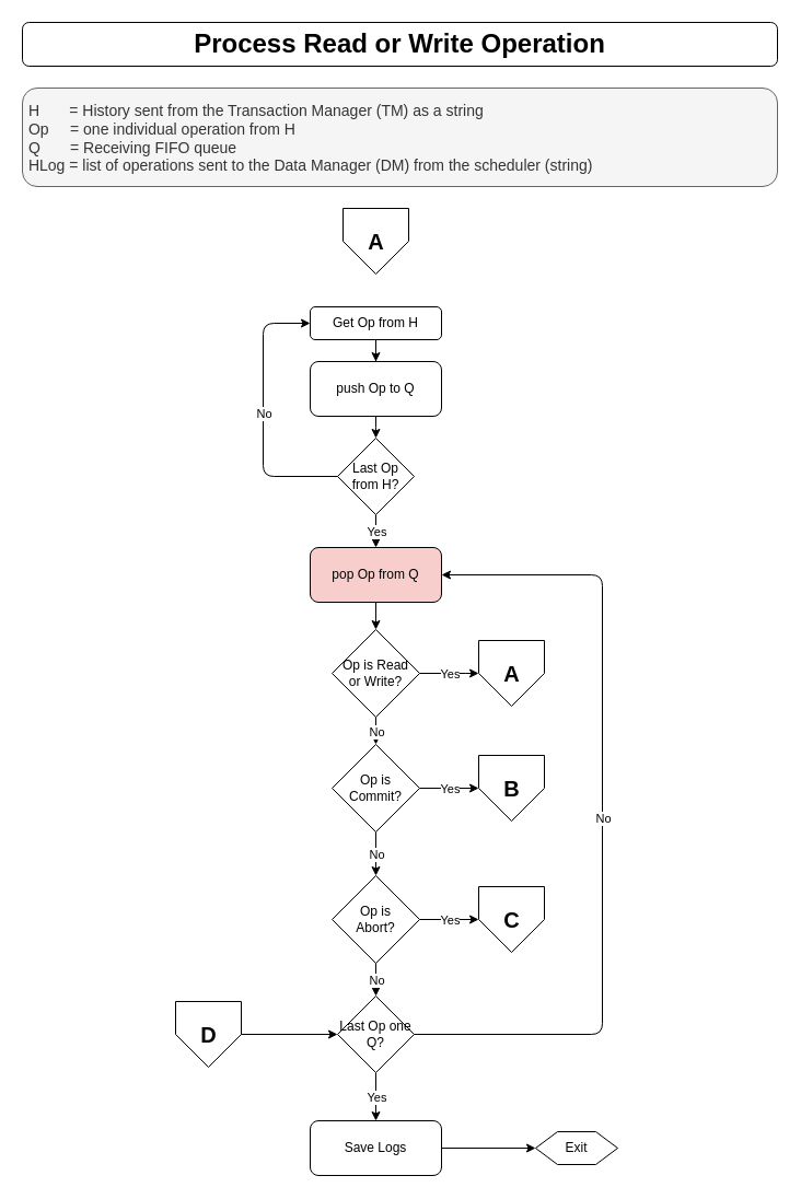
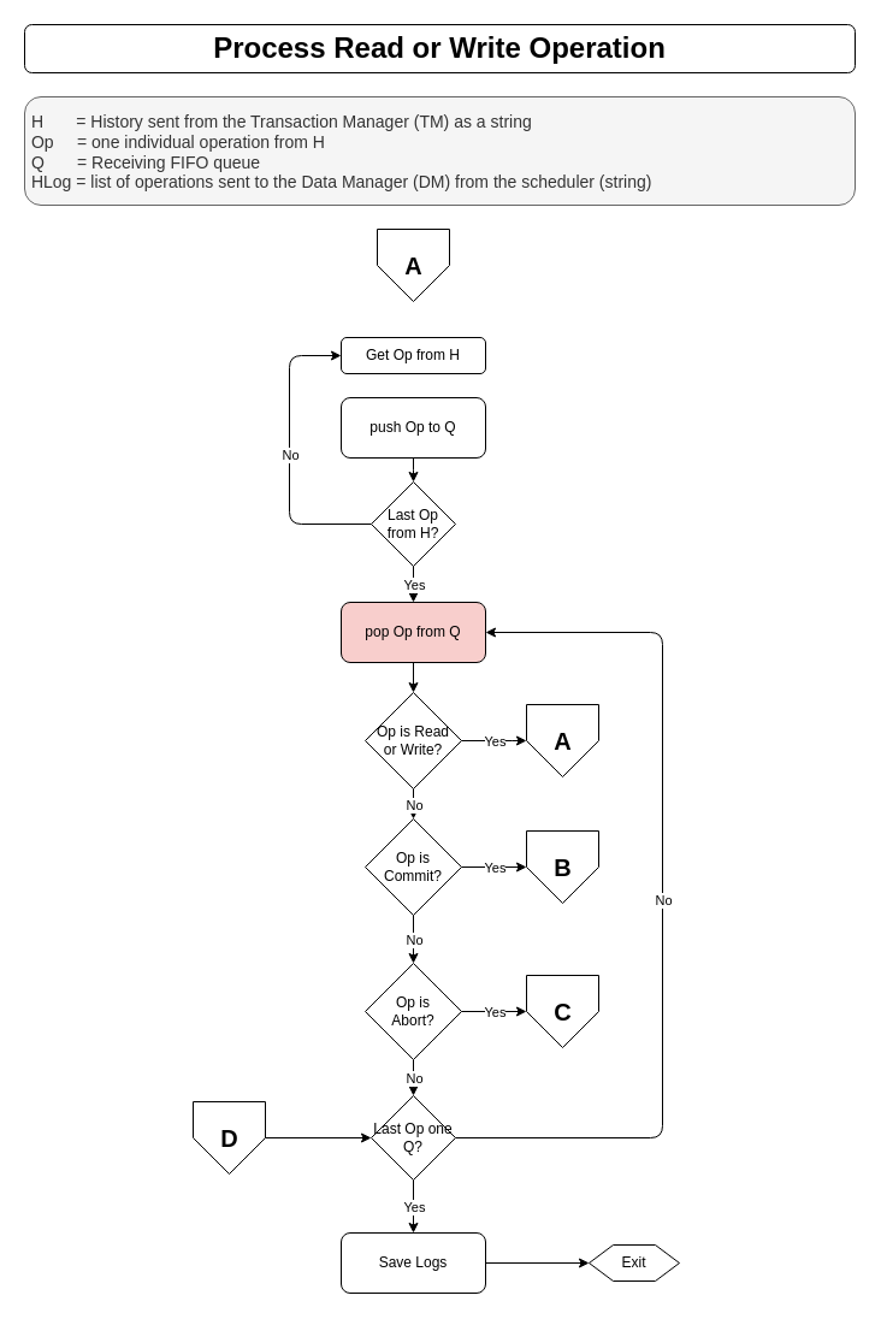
  <mxCell id="0" />
  <mxCell id="1" parent="0" />
  <mxCell id="2" value="Process Read or Write Operation" style="rounded=1;whiteSpace=wrap;html=1;fontSize=24;glass=0;strokeWidth=1;shadow=0;fontStyle=1" parent="1" vertex="1"><mxGeometry x="20" y="20" width="690" height="40" as="geometry" /></mxCell>
  <mxCell id="3" value="&amp;nbsp;H&amp;nbsp; &amp;nbsp; &amp;nbsp; &amp;nbsp;= History sent from the Transaction Manager (TM) as a string&lt;br&gt;&amp;nbsp;Op&amp;nbsp; &amp;nbsp; &amp;nbsp;= one individual operation from H&lt;br&gt;&amp;nbsp;Q&amp;nbsp; &amp;nbsp; &amp;nbsp; &amp;nbsp;= Receiving FIFO queue&lt;br&gt;&amp;nbsp;HLog = list of operations sent to the Data Manager (DM) from the scheduler (string)&lt;span style=&quot;text-align: center ; font-size: 12px&quot;&gt;&lt;font style=&quot;font-size: 12px&quot;&gt;&lt;br&gt;&lt;/font&gt;&lt;/span&gt;" style="text;html=1;align=left;verticalAlign=middle;whiteSpace=wrap;rounded=1;fontSize=14;labelBorderColor=none;spacingTop=2;spacingLeft=0;spacingBottom=0;spacingRight=0;spacing=2;perimeterSpacing=0;strokeWidth=1;labelPadding=-1;fillColor=#f5f5f5;strokeColor=#666666;fontColor=#333333;" parent="1" vertex="1"><mxGeometry x="20" y="80" width="690" height="90" as="geometry" /></mxCell>
  <mxCell id="4" value="Get Op from H" style="rounded=1;whiteSpace=wrap;html=1;fontSize=12;glass=0;strokeWidth=1;shadow=0;container=0;" parent="1" vertex="1"><mxGeometry x="283" y="280" width="120" height="30" as="geometry" /></mxCell>
  <mxCell id="5" value="Exit" style="shape=hexagon;perimeter=hexagonPerimeter2;whiteSpace=wrap;html=1;fixedSize=1;align=center;container=0;" parent="1" vertex="1"><mxGeometry x="489" y="1034" width="75" height="30" as="geometry" /></mxCell>
  <mxCell id="6" value="pop Op from Q" style="rounded=1;whiteSpace=wrap;html=1;fontSize=12;glass=0;strokeWidth=1;shadow=0;container=0;fillColor=#f8cecc;" parent="1" vertex="1"><mxGeometry x="283" y="500" width="120" height="50" as="geometry" /></mxCell>
  <mxCell id="7" value="" style="endArrow=classic;html=1;entryX=0;entryY=0.5;entryDx=0;entryDy=0;exitX=1;exitY=0.5;exitDx=0;exitDy=0;" parent="1" source="20" target="5" edge="1"><mxGeometry x="300" y="416" width="50" height="50" as="geometry"><mxPoint x="343" y="1074" as="sourcePoint" /><mxPoint x="353" y="1022" as="targetPoint" /></mxGeometry></mxCell>
  <mxCell id="8" value="push Op to Q" style="rounded=1;whiteSpace=wrap;html=1;fontSize=12;glass=0;strokeWidth=1;shadow=0;container=0;" parent="1" vertex="1"><mxGeometry x="283" y="330" width="120" height="50" as="geometry" /></mxCell>
- <mxCell id="9" style="edgeStyle=orthogonalEdgeStyle;rounded=0;orthogonalLoop=1;jettySize=auto;html=1;exitX=0.5;exitY=1;exitDx=0;exitDy=0;" parent="1" source="4" target="8" edge="1"><mxGeometry x="300" y="250" as="geometry" /></mxCell>
  <mxCell id="10" value="Last Op from H?" style="rhombus;whiteSpace=wrap;html=1;container=0;" parent="1" vertex="1"><mxGeometry x="308" y="400" width="70" height="70" as="geometry" /></mxCell>
  <mxCell id="11" style="edgeStyle=orthogonalEdgeStyle;rounded=0;orthogonalLoop=1;jettySize=auto;html=1;exitX=0.5;exitY=1;exitDx=0;exitDy=0;entryX=0.5;entryY=0;entryDx=0;entryDy=0;" parent="1" source="8" target="10" edge="1"><mxGeometry x="300" y="250" as="geometry"><mxPoint x="510" y="470" as="sourcePoint" /><mxPoint x="510" y="370" as="targetPoint" /><Array as="points"><mxPoint x="343" y="390" /><mxPoint x="343" y="390" /></Array></mxGeometry></mxCell>
  <mxCell id="12" value="" style="endArrow=classic;html=1;exitX=0.5;exitY=1;exitDx=0;exitDy=0;entryX=0.5;entryY=0;entryDx=0;entryDy=0;edgeStyle=orthogonalEdgeStyle;" parent="1" source="10" target="6" edge="1"><mxGeometry x="300" y="250" as="geometry"><mxPoint x="420" y="640" as="sourcePoint" /><mxPoint x="520" y="640" as="targetPoint" /><Array as="points" /></mxGeometry></mxCell>
  <mxCell id="13" value="Yes" style="edgeLabel;resizable=0;html=1;align=center;verticalAlign=middle;container=0;" parent="12" connectable="0" vertex="1"><mxGeometry relative="1" as="geometry" /></mxCell>
  <mxCell id="14" value="" style="endArrow=classic;html=1;exitX=0;exitY=0.5;exitDx=0;exitDy=0;edgeStyle=orthogonalEdgeStyle;entryX=0;entryY=0.5;entryDx=0;entryDy=0;" parent="1" source="10" target="4" edge="1"><mxGeometry x="300" y="250" as="geometry"><mxPoint x="420" y="540" as="sourcePoint" /><mxPoint x="170" y="495" as="targetPoint" /><Array as="points"><mxPoint x="240" y="435" /><mxPoint x="240" y="295" /></Array></mxGeometry></mxCell>
  <mxCell id="15" value="No" style="edgeLabel;resizable=0;html=1;align=center;verticalAlign=middle;container=0;" parent="14" connectable="0" vertex="1"><mxGeometry relative="1" as="geometry" /></mxCell>
  <mxCell id="16" style="edgeStyle=orthogonalEdgeStyle;rounded=0;orthogonalLoop=1;jettySize=auto;html=1;exitX=0.5;exitY=1;exitDx=0;exitDy=0;entryX=0.5;entryY=0;entryDx=0;entryDy=0;" parent="1" source="6" target="23" edge="1"><mxGeometry x="300" y="250" as="geometry" /></mxCell>
  <mxCell id="17" value="Last Op one Q?" style="rhombus;whiteSpace=wrap;html=1;container=0;" parent="1" vertex="1"><mxGeometry x="308" y="910" width="70" height="70" as="geometry" /></mxCell>
  <mxCell id="18" value="" style="endArrow=classic;html=1;exitX=1;exitY=0.5;exitDx=0;exitDy=0;entryX=1;entryY=0.5;entryDx=0;entryDy=0;edgeStyle=orthogonalEdgeStyle;" parent="1" source="17" target="6" edge="1"><mxGeometry x="300" y="250" as="geometry"><mxPoint x="420" y="540" as="sourcePoint" /><mxPoint x="520" y="540" as="targetPoint" /><Array as="points"><mxPoint x="550" y="945" /><mxPoint x="550" y="525" /></Array></mxGeometry></mxCell>
  <mxCell id="19" value="No" style="edgeLabel;resizable=0;html=1;align=center;verticalAlign=middle;container=0;" parent="18" connectable="0" vertex="1"><mxGeometry relative="1" as="geometry" /></mxCell>
  <mxCell id="20" value="Save Logs" style="rounded=1;whiteSpace=wrap;html=1;fontSize=12;glass=0;strokeWidth=1;shadow=0;container=0;" parent="1" vertex="1"><mxGeometry x="283" y="1024" width="120" height="50" as="geometry" /></mxCell>
  <mxCell id="21" value="" style="endArrow=classic;html=1;exitX=0.5;exitY=1;exitDx=0;exitDy=0;edgeStyle=orthogonalEdgeStyle;entryX=0.5;entryY=0;entryDx=0;entryDy=0;" parent="1" source="17" target="20" edge="1"><mxGeometry x="300" y="416" as="geometry"><mxPoint x="343" y="986" as="sourcePoint" /><mxPoint x="380" y="1010" as="targetPoint" /></mxGeometry></mxCell>
  <mxCell id="22" value="Yes" style="edgeLabel;resizable=0;html=1;align=center;verticalAlign=middle;container=0;" parent="21" connectable="0" vertex="1"><mxGeometry relative="1" as="geometry" /></mxCell>
  <mxCell id="23" value="Op is Read &lt;br&gt;or Write?" style="rhombus;whiteSpace=wrap;html=1;container=0;" parent="1" vertex="1"><mxGeometry x="303" y="575" width="80" height="80" as="geometry" /></mxCell>
  <mxCell id="24" value="" style="endArrow=classic;html=1;exitX=1;exitY=0.5;exitDx=0;exitDy=0;edgeStyle=orthogonalEdgeStyle;entryX=0;entryY=0.5;entryDx=0;entryDy=0;" parent="1" source="23" target="36" edge="1"><mxGeometry x="750" y="395" as="geometry"><mxPoint x="758" y="640" as="sourcePoint" /><mxPoint x="700" y="390" as="targetPoint" /><Array as="points"><mxPoint x="420" y="615" /><mxPoint x="420" y="615" /></Array></mxGeometry></mxCell>
  <mxCell id="25" value="Yes" style="edgeLabel;resizable=0;html=1;align=center;verticalAlign=middle;container=0;" parent="24" connectable="0" vertex="1"><mxGeometry relative="1" as="geometry" /></mxCell>
  <mxCell id="26" value="Op is &lt;br&gt;Commit?" style="rhombus;whiteSpace=wrap;html=1;container=0;" parent="1" vertex="1"><mxGeometry x="303" y="680" width="80" height="80" as="geometry" /></mxCell>
  <mxCell id="27" value="Op is &lt;br&gt;Abort?" style="rhombus;whiteSpace=wrap;html=1;container=0;" parent="1" vertex="1"><mxGeometry x="303" y="800" width="80" height="80" as="geometry" /></mxCell>
  <mxCell id="28" value="" style="endArrow=classic;html=1;exitX=1;exitY=0.5;exitDx=0;exitDy=0;edgeStyle=orthogonalEdgeStyle;entryX=0;entryY=0.5;entryDx=0;entryDy=0;" parent="1" source="27" target="37" edge="1"><mxGeometry x="750" y="635" as="geometry"><mxPoint x="758" y="880" as="sourcePoint" /><mxPoint x="400" y="900" as="targetPoint" /><Array as="points" /></mxGeometry></mxCell>
  <mxCell id="29" value="Yes" style="edgeLabel;resizable=0;html=1;align=center;verticalAlign=middle;container=0;" parent="28" connectable="0" vertex="1"><mxGeometry relative="1" as="geometry" /></mxCell>
  <mxCell id="30" value="" style="endArrow=classic;html=1;exitX=0.5;exitY=1;exitDx=0;exitDy=0;edgeStyle=orthogonalEdgeStyle;entryX=0.5;entryY=0;entryDx=0;entryDy=0;" parent="1" source="23" target="26" edge="1"><mxGeometry x="589" y="337.06" as="geometry"><mxPoint x="597" y="872.06" as="sourcePoint" /><mxPoint x="630" y="430" as="targetPoint" /><Array as="points"><mxPoint x="343" y="655" /><mxPoint x="343" y="655" /></Array></mxGeometry></mxCell>
  <mxCell id="31" value="No" style="edgeLabel;resizable=0;html=1;align=center;verticalAlign=middle;container=0;" parent="30" connectable="0" vertex="1"><mxGeometry relative="1" as="geometry" /></mxCell>
  <mxCell id="32" value="" style="endArrow=classic;html=1;edgeStyle=orthogonalEdgeStyle;entryX=0.5;entryY=0;entryDx=0;entryDy=0;exitX=0.5;exitY=1;exitDx=0;exitDy=0;" parent="1" source="26" target="27" edge="1"><mxGeometry x="599" y="347.06" as="geometry"><mxPoint x="400" y="740" as="sourcePoint" /><mxPoint x="390" y="750" as="targetPoint" /><Array as="points" /></mxGeometry></mxCell>
  <mxCell id="33" value="No" style="edgeLabel;resizable=0;html=1;align=center;verticalAlign=middle;container=0;" parent="32" connectable="0" vertex="1"><mxGeometry relative="1" as="geometry" /></mxCell>
  <mxCell id="34" value="" style="endArrow=classic;html=1;edgeStyle=orthogonalEdgeStyle;entryX=0.5;entryY=0;entryDx=0;entryDy=0;exitX=0.5;exitY=1;exitDx=0;exitDy=0;" parent="1" source="27" target="17" edge="1"><mxGeometry x="598.76" y="467.06" as="geometry"><mxPoint x="420" y="890" as="sourcePoint" /><mxPoint x="410" y="880" as="targetPoint" /><Array as="points" /></mxGeometry></mxCell>
  <mxCell id="35" value="No" style="edgeLabel;resizable=0;html=1;align=center;verticalAlign=middle;container=0;" parent="34" connectable="0" vertex="1"><mxGeometry relative="1" as="geometry" /></mxCell>
  <mxCell id="36" value="A" style="verticalLabelPosition=middle;verticalAlign=middle;html=1;shape=offPageConnector;rounded=0;size=0.5;labelPosition=center;align=center;fontSize=20;fontStyle=1" parent="1" vertex="1"><mxGeometry x="437" y="585" width="60" height="60" as="geometry" /></mxCell>
  <mxCell id="37" value="C" style="verticalLabelPosition=middle;verticalAlign=middle;html=1;shape=offPageConnector;rounded=0;size=0.5;fontStyle=1;fontSize=20;labelPosition=center;align=center;" parent="1" vertex="1"><mxGeometry x="437" y="810" width="60" height="60" as="geometry" /></mxCell>
  <mxCell id="38" value="B" style="verticalLabelPosition=middle;verticalAlign=middle;html=1;shape=offPageConnector;rounded=0;size=0.5;labelPosition=center;align=center;fontStyle=1;fontSize=20;" parent="1" vertex="1"><mxGeometry x="437" y="690" width="60" height="60" as="geometry" /></mxCell>
  <mxCell id="39" value="" style="endArrow=classic;html=1;exitX=1;exitY=0.5;exitDx=0;exitDy=0;edgeStyle=orthogonalEdgeStyle;" parent="1" source="26" target="38" edge="1"><mxGeometry x="750" y="515" as="geometry"><mxPoint x="383" y="720" as="sourcePoint" /><mxPoint x="700" y="510" as="targetPoint" /><Array as="points" /></mxGeometry></mxCell>
  <mxCell id="40" value="Yes" style="edgeLabel;resizable=0;html=1;align=center;verticalAlign=middle;container=0;" parent="39" connectable="0" vertex="1"><mxGeometry relative="1" as="geometry" /></mxCell>
  <mxCell id="41" value="D" style="verticalLabelPosition=middle;verticalAlign=middle;html=1;shape=offPageConnector;rounded=0;size=0.5;labelPosition=center;align=center;fontSize=20;fontStyle=1" parent="1" vertex="1"><mxGeometry x="160" y="915" width="60" height="60" as="geometry" /></mxCell>
  <mxCell id="42" style="edgeStyle=orthogonalEdgeStyle;rounded=0;orthogonalLoop=1;jettySize=auto;html=1;exitX=1;exitY=0.5;exitDx=0;exitDy=0;entryX=0;entryY=0.5;entryDx=0;entryDy=0;" parent="1" source="41" target="17" edge="1"><mxGeometry x="310" y="260" as="geometry"><mxPoint x="353" y="390" as="sourcePoint" /><mxPoint x="353" y="410" as="targetPoint" /><Array as="points" /></mxGeometry></mxCell>
  <mxCell id="43" value="A" style="verticalLabelPosition=middle;verticalAlign=middle;html=1;shape=offPageConnector;rounded=0;size=0.5;labelPosition=center;align=center;fontSize=20;fontStyle=1" vertex="1" parent="1"><mxGeometry x="313" y="190" width="60" height="60" as="geometry" /></mxCell>
